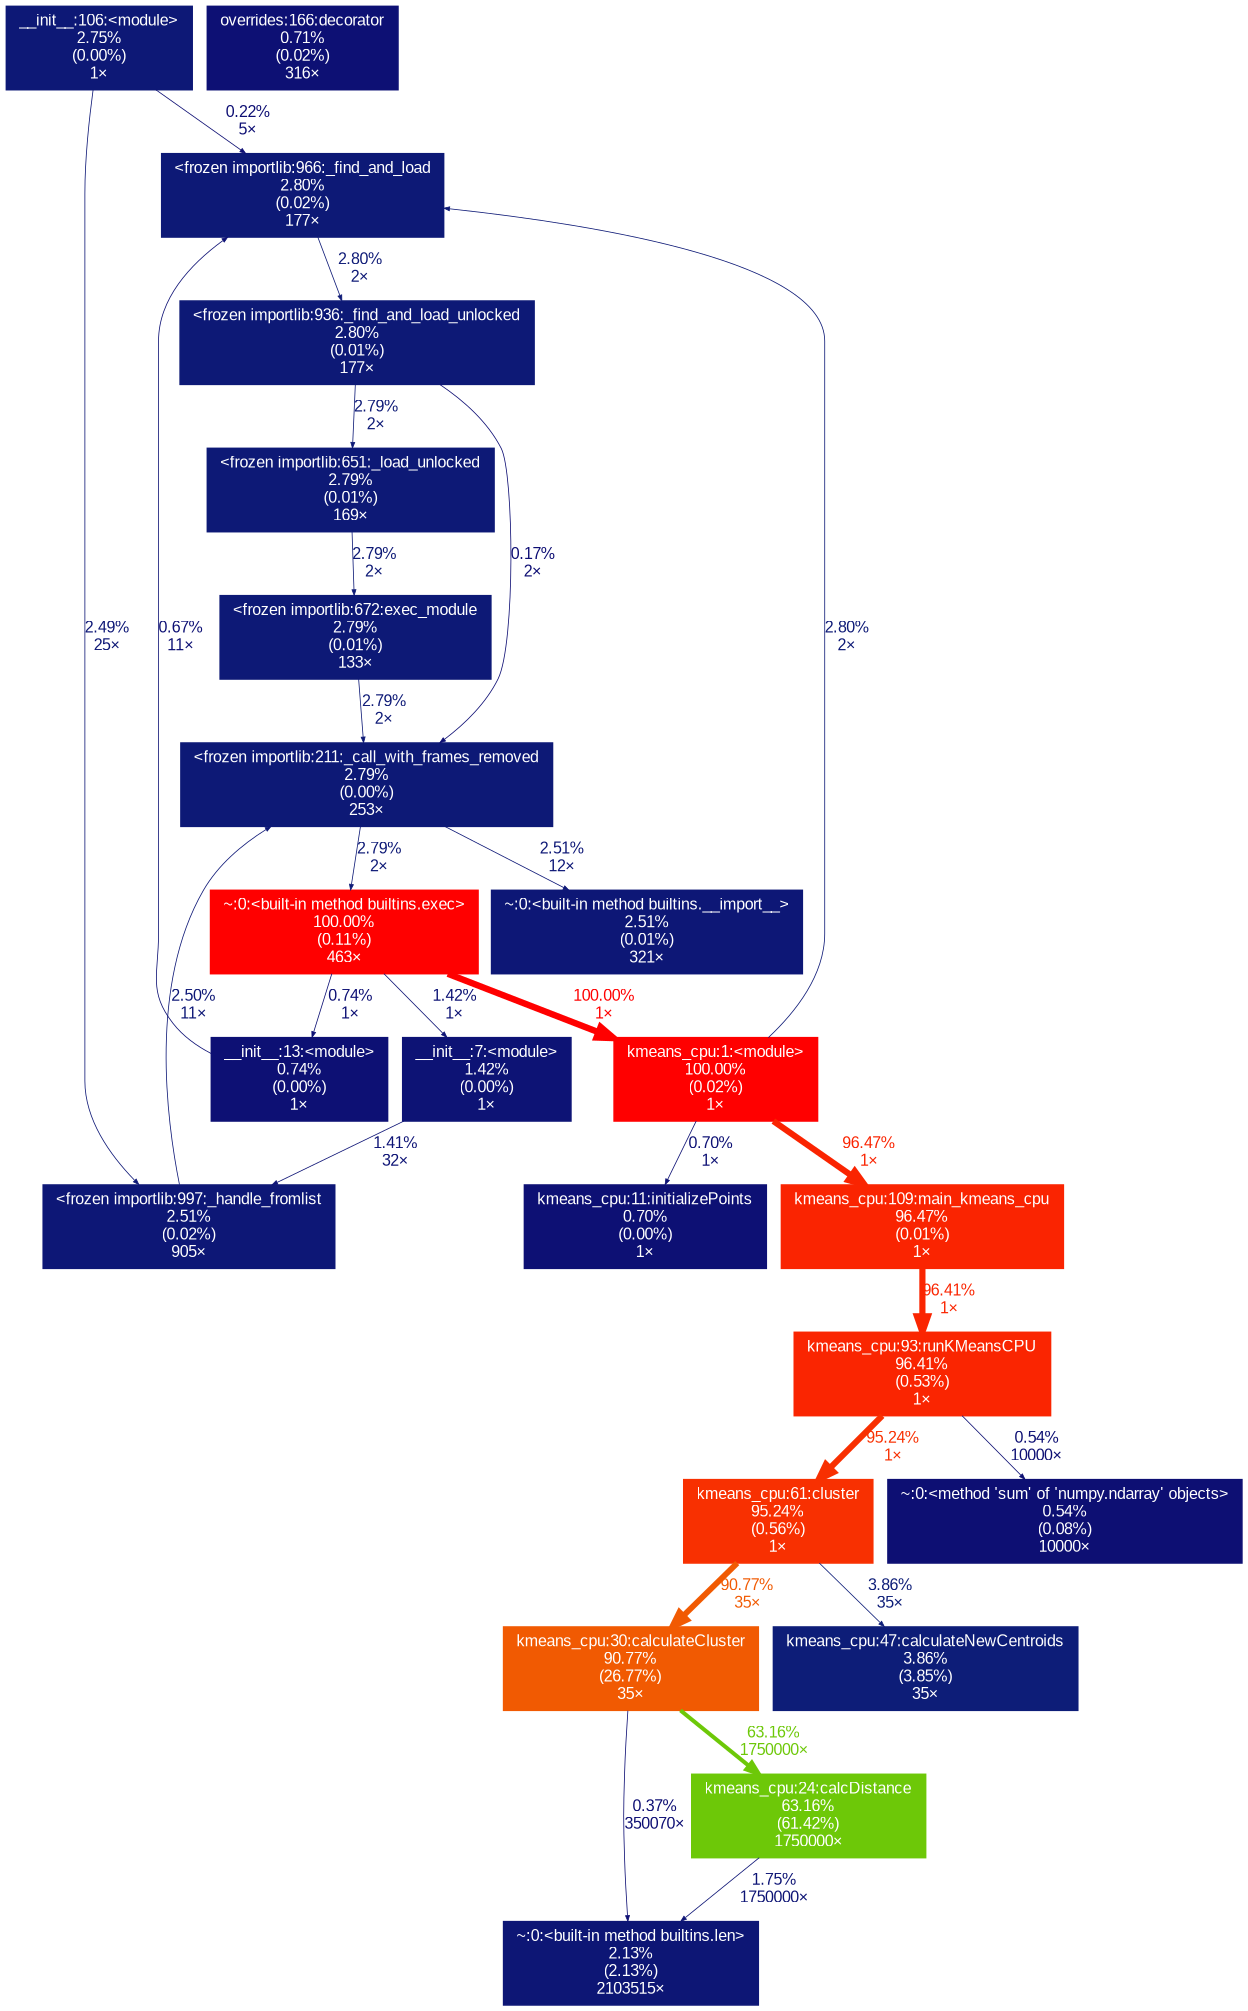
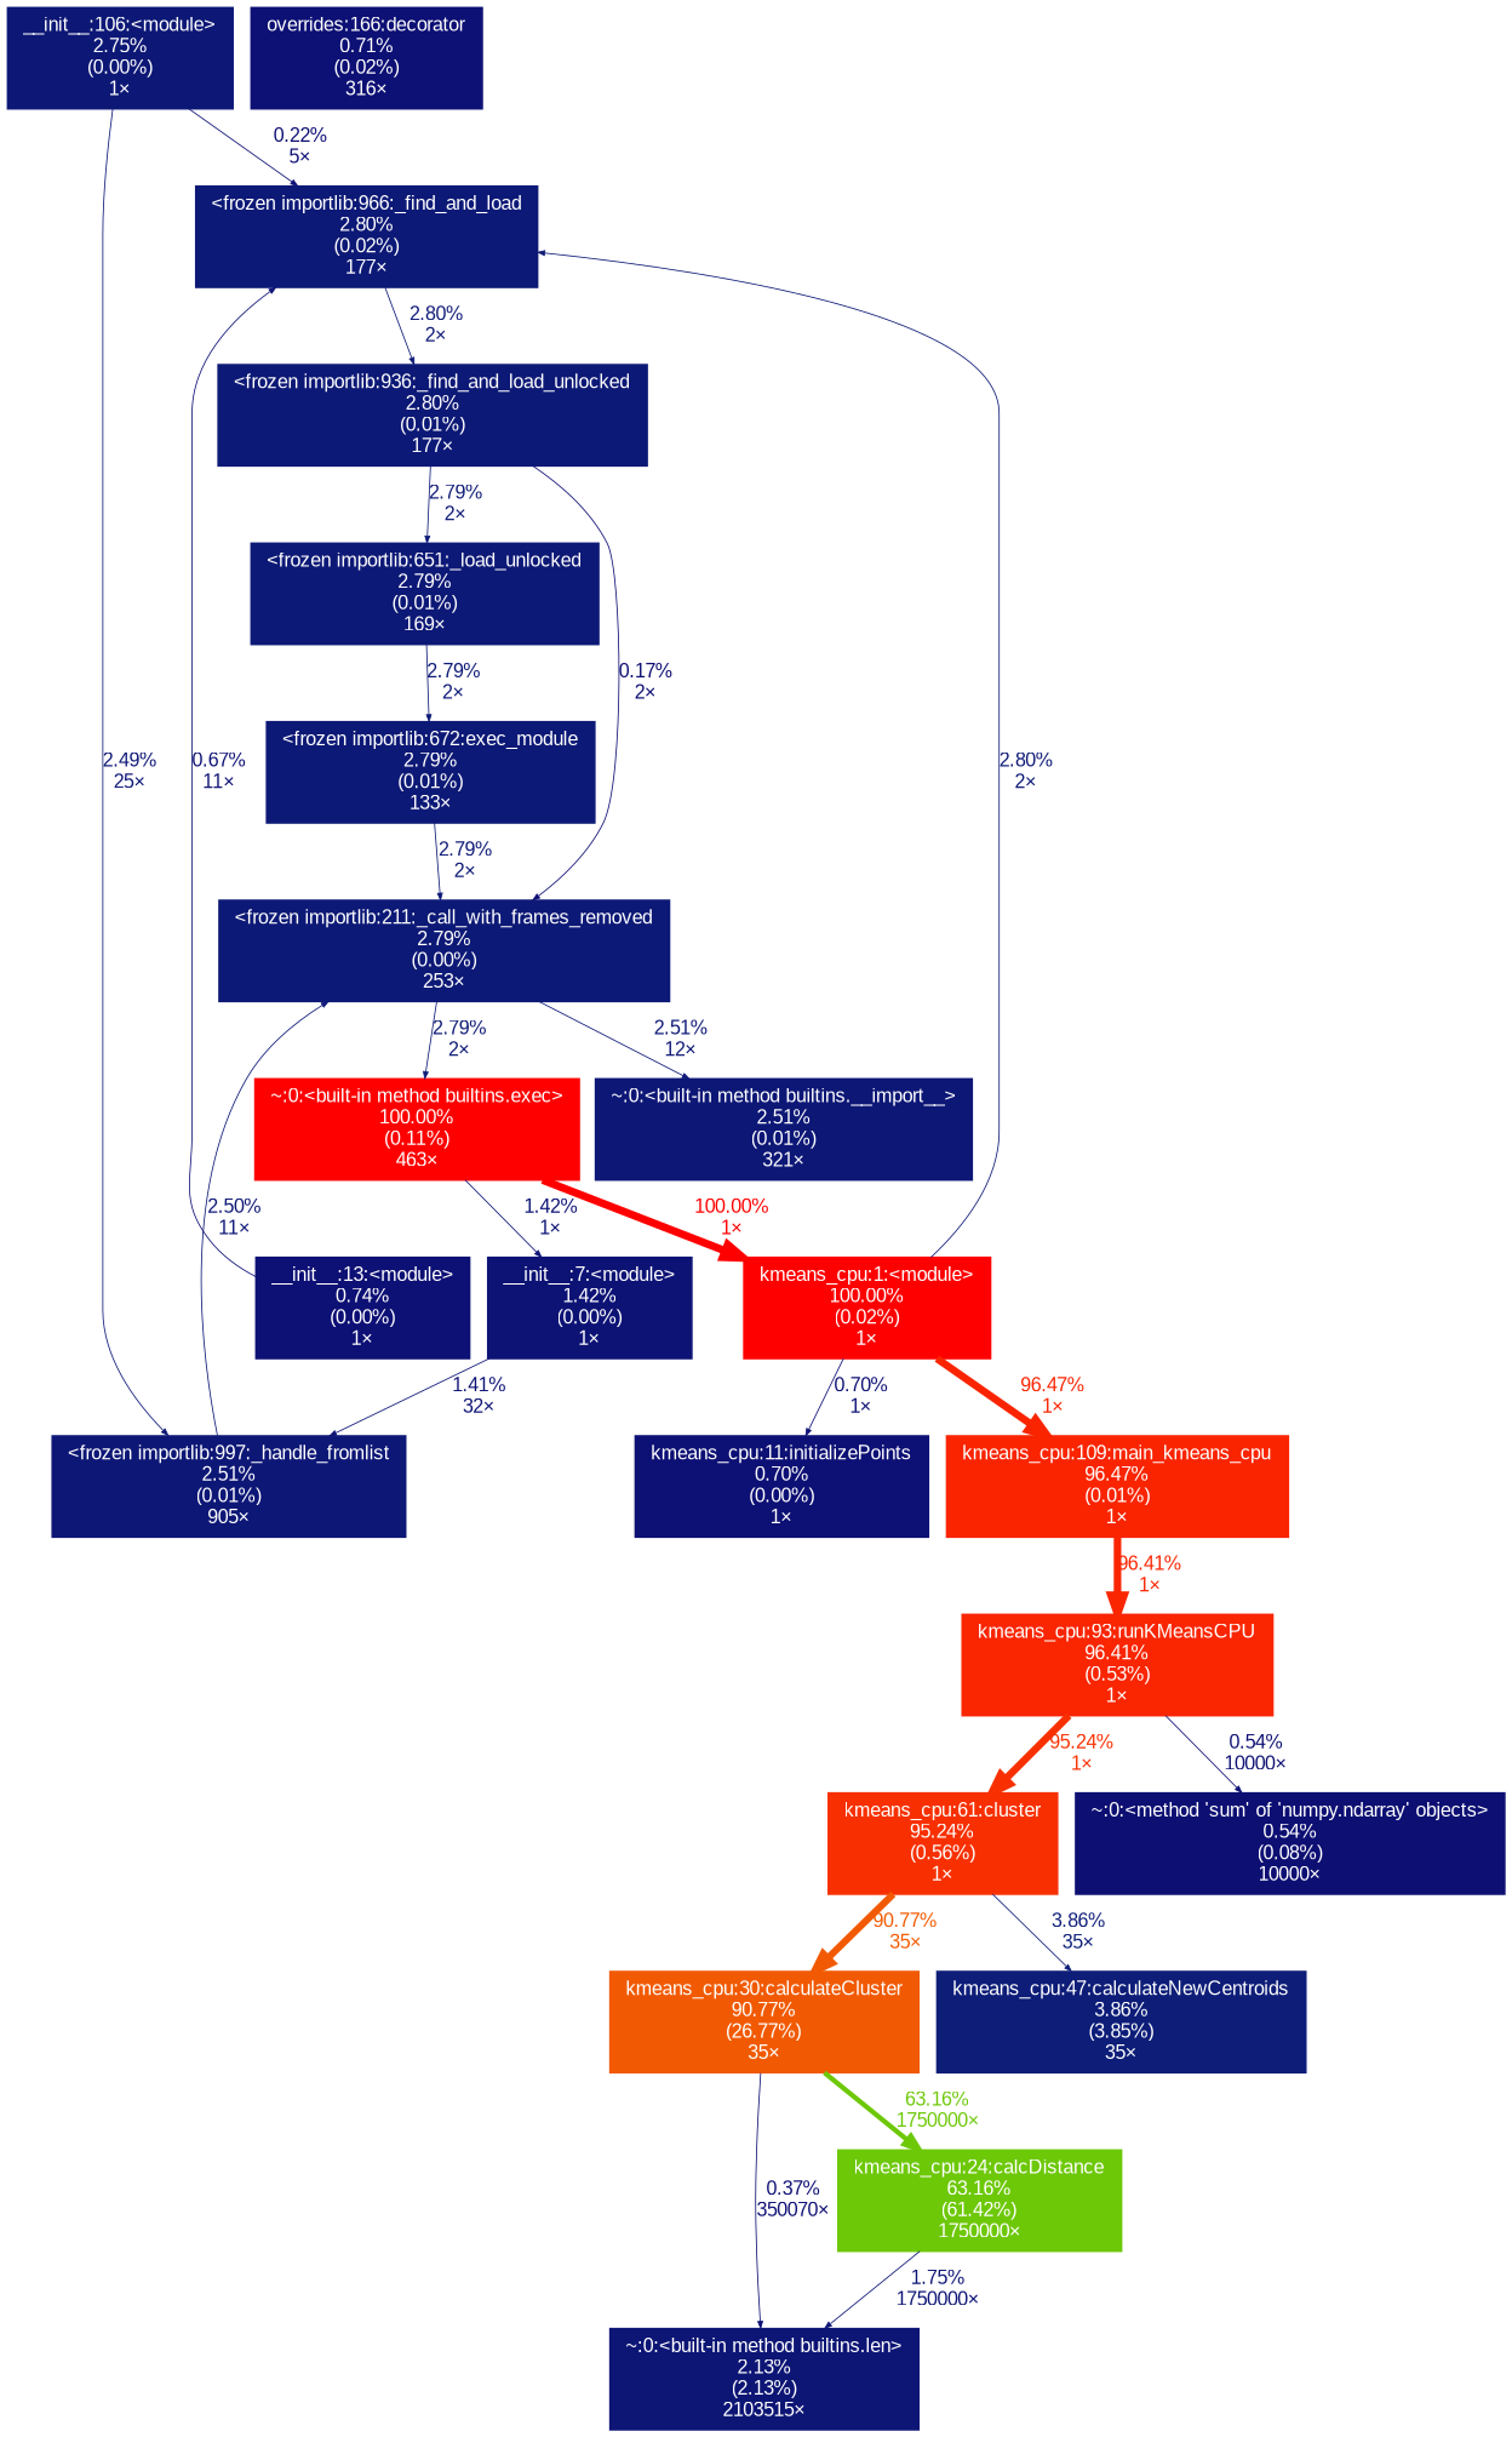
  digraph {
    fontname=Arial
    nodesep=0.125
    ranksep=0.25
    node [color="#0d1976" fontcolor="#ffffff" fontname=Arial fontsize=10.00 shape=box style=filled]
    edge [arrowsize=0.35 color="#0d1976" fontcolor="#0d1976" fontname=Arial fontsize=10.00 labeldistance=0.50 penwidth=0.50]
    n1 [height=0 label="<frozen importlib:966:_find_and_load\n2.80%\n(0.02%)\n177×" width=0]
    n2 [height=0 label="<frozen importlib:936:_find_and_load_unlocked\n2.80%\n(0.01%)\n177×" width=0]
    n3 [height=0 label="<frozen importlib:211:_call_with_frames_removed\n2.79%\n(0.00%)\n253×" width=0]
    n4 [height=0 label="<frozen importlib:651:_load_unlocked\n2.79%\n(0.01%)\n169×" width=0]
    n5 [color="#0d1776" height=0 label="~:0:<built-in method builtins.__import__>\n2.51%\n(0.01%)\n321×" width=0]
    n6 [color="#ff0000" height=0 label="~:0:<built-in method builtins.exec>\n100.00%\n(0.11%)\n463×" width=0]
    n7 [height=0 label="<frozen importlib:672:exec_module\n2.79%\n(0.01%)\n133×" width=0]
    n8 [color="#0d1375" height=0 label="__init__:7:<module>\n1.42%\n(0.00%)\n1×" width=0]
-   n9 [color="#0d1776" height=0 label="<frozen importlib:997:_handle_fromlist\n2.51%\n(0.02%)\n905×" width=0]
+   n9 [color="#0d1776" height=0 label="<frozen importlib:997:_handle_fromlist\n2.51%\n(0.01%)\n905×" width=0]
    n10 [color="#f15a02" height=0 label="kmeans_cpu:30:calculateCluster\n90.77%\n(26.77%)\n35×" width=0]
    n11 [color="#0d1675" height=0 label="~:0:<built-in method builtins.len>\n2.13%\n(2.13%)\n2103515×" width=0]
    n12 [color="#6dc808" height=0 label="kmeans_cpu:24:calcDistance\n63.16%\n(61.42%)\n1750000×" width=0]
    n13 [color="#0d1d78" height=0 label="kmeans_cpu:47:calculateNewCentroids\n3.86%\n(3.85%)\n35×" width=0]
    n14 [color="#fa2501" height=0 label="kmeans_cpu:93:runKMeansCPU\n96.41%\n(0.53%)\n1×" width=0]
    n15 [color="#f83001" height=0 label="kmeans_cpu:61:cluster\n95.24%\n(0.56%)\n1×" width=0]
    n16 [color="#0d0f73" height=0 label="~:0:<method 'sum' of 'numpy.ndarray' objects>\n0.54%\n(0.08%)\n10000×" width=0]
    n17 [color="#0d1876" height=0 label="__init__:106:<module>\n2.75%\n(0.00%)\n1×" width=0]
    n18 [color="#ff0000" height=0 label="kmeans_cpu:1:<module>\n100.00%\n(0.02%)\n1×" width=0]
    n19 [color="#0d1074" height=0 label="__init__:13:<module>\n0.74%\n(0.00%)\n1×" width=0]
    n20 [color="#0d1074" height=0 label="overrides:166:decorator\n0.71%\n(0.02%)\n316×" width=0]
    n21 [color="#fa2401" height=0 label="kmeans_cpu:109:main_kmeans_cpu\n96.47%\n(0.01%)\n1×" width=0]
    n22 [color="#0d1074" height=0 label="kmeans_cpu:11:initializePoints\n0.70%\n(0.00%)\n1×" width=0]
    n1 -> n2 [label="2.80%\n2×"]
    n2 -> n3 [color="#0d0d73" fontcolor="#0d0d73" label="0.17%\n2×"]
    n2 -> n4 [label="2.79%\n2×"]
    n3 -> n5 [color="#0d1776" fontcolor="#0d1776" label="2.51%\n12×"]
    n3 -> n6 [label="2.79%\n2×"]
    n4 -> n7 [label="2.79%\n2×"]
    n6 -> n8 [color="#0d1375" fontcolor="#0d1375" label="1.42%\n1×"]
    n6 -> n18 [arrowsize=1.00 color="#ff0000" fontcolor="#ff0000" label="100.00%\n1×" labeldistance=4.00 penwidth=4.00]
-   n6 -> n19 [color="#0d1074" fontcolor="#0d1074" label="0.74%\n1×"]
    n7 -> n3 [label="2.79%\n2×"]
    n8 -> n9 [color="#0d1375" fontcolor="#0d1375" label="1.41%\n32×"]
    n9 -> n3 [color="#0d1776" fontcolor="#0d1776" label="2.50%\n11×"]
    n10 -> n11 [color="#0d0e73" fontcolor="#0d0e73" label="0.37%\n350070×"]
    n10 -> n12 [arrowsize=0.79 color="#6dc808" fontcolor="#6dc808" label="63.16%\n1750000×" labeldistance=2.53 penwidth=2.53]
    n12 -> n11 [color="#0d1475" fontcolor="#0d1475" label="1.75%\n1750000×"]
    n14 -> n15 [arrowsize=0.98 color="#f83001" fontcolor="#f83001" label="95.24%\n1×" labeldistance=3.81 penwidth=3.81]
    n14 -> n16 [color="#0d0f73" fontcolor="#0d0f73" label="0.54%\n10000×"]
    n15 -> n10 [arrowsize=0.95 color="#f15a02" fontcolor="#f15a02" label="90.77%\n35×" labeldistance=3.63 penwidth=3.63]
    n15 -> n13 [color="#0d1d78" fontcolor="#0d1d78" label="3.86%\n35×"]
    n17 -> n1 [color="#0d0e73" fontcolor="#0d0e73" label="0.22%\n5×"]
    n17 -> n9 [color="#0d1776" fontcolor="#0d1776" label="2.49%\n25×"]
    n18 -> n1 [label="2.80%\n2×"]
    n18 -> n21 [arrowsize=0.98 color="#fa2401" fontcolor="#fa2401" label="96.47%\n1×" labeldistance=3.86 penwidth=3.86]
    n18 -> n22 [color="#0d1074" fontcolor="#0d1074" label="0.70%\n1×"]
    n19 -> n1 [color="#0d1074" fontcolor="#0d1074" label="0.67%\n11×"]
    n21 -> n14 [arrowsize=0.98 color="#fa2501" fontcolor="#fa2501" label="96.41%\n1×" labeldistance=3.86 penwidth=3.86]
  }
